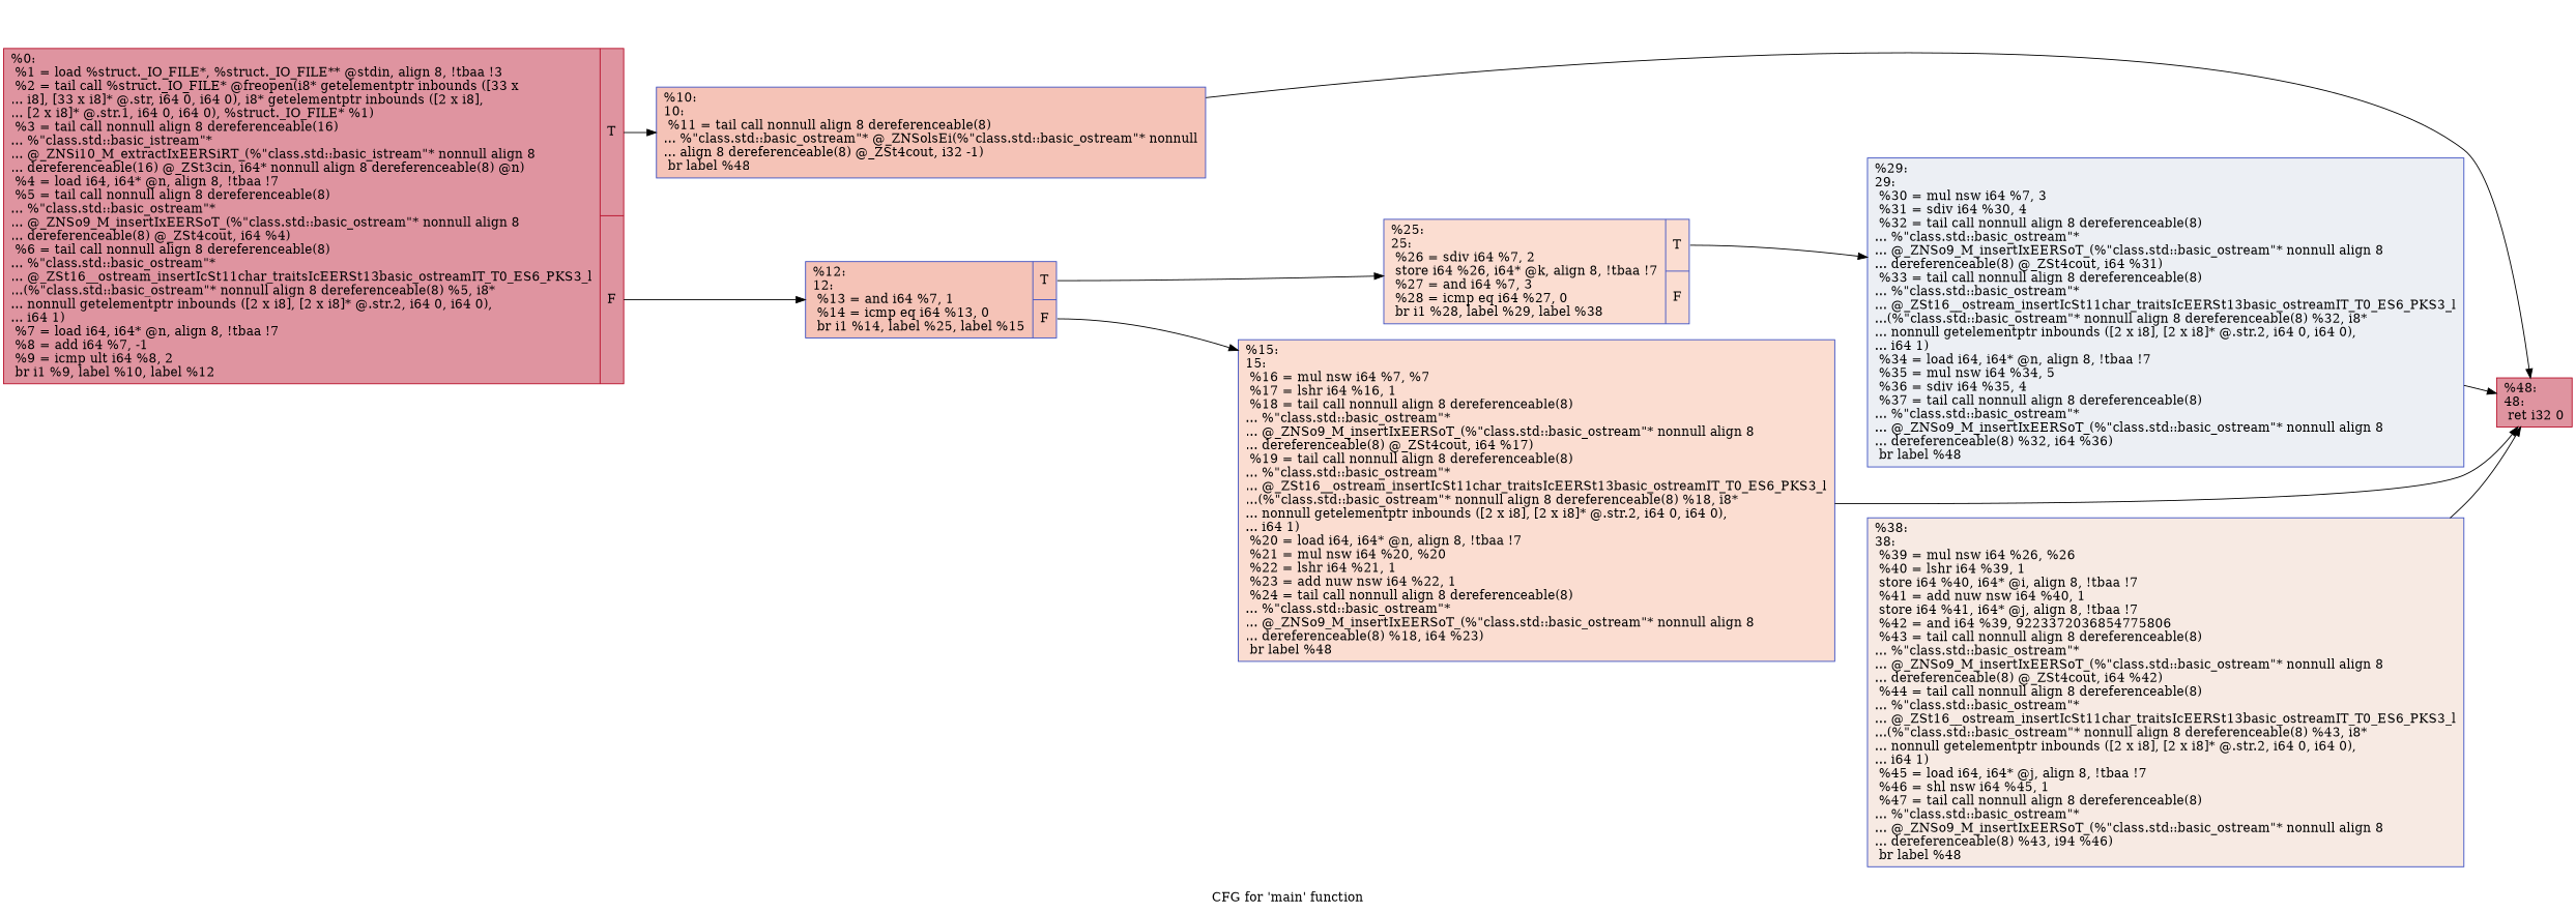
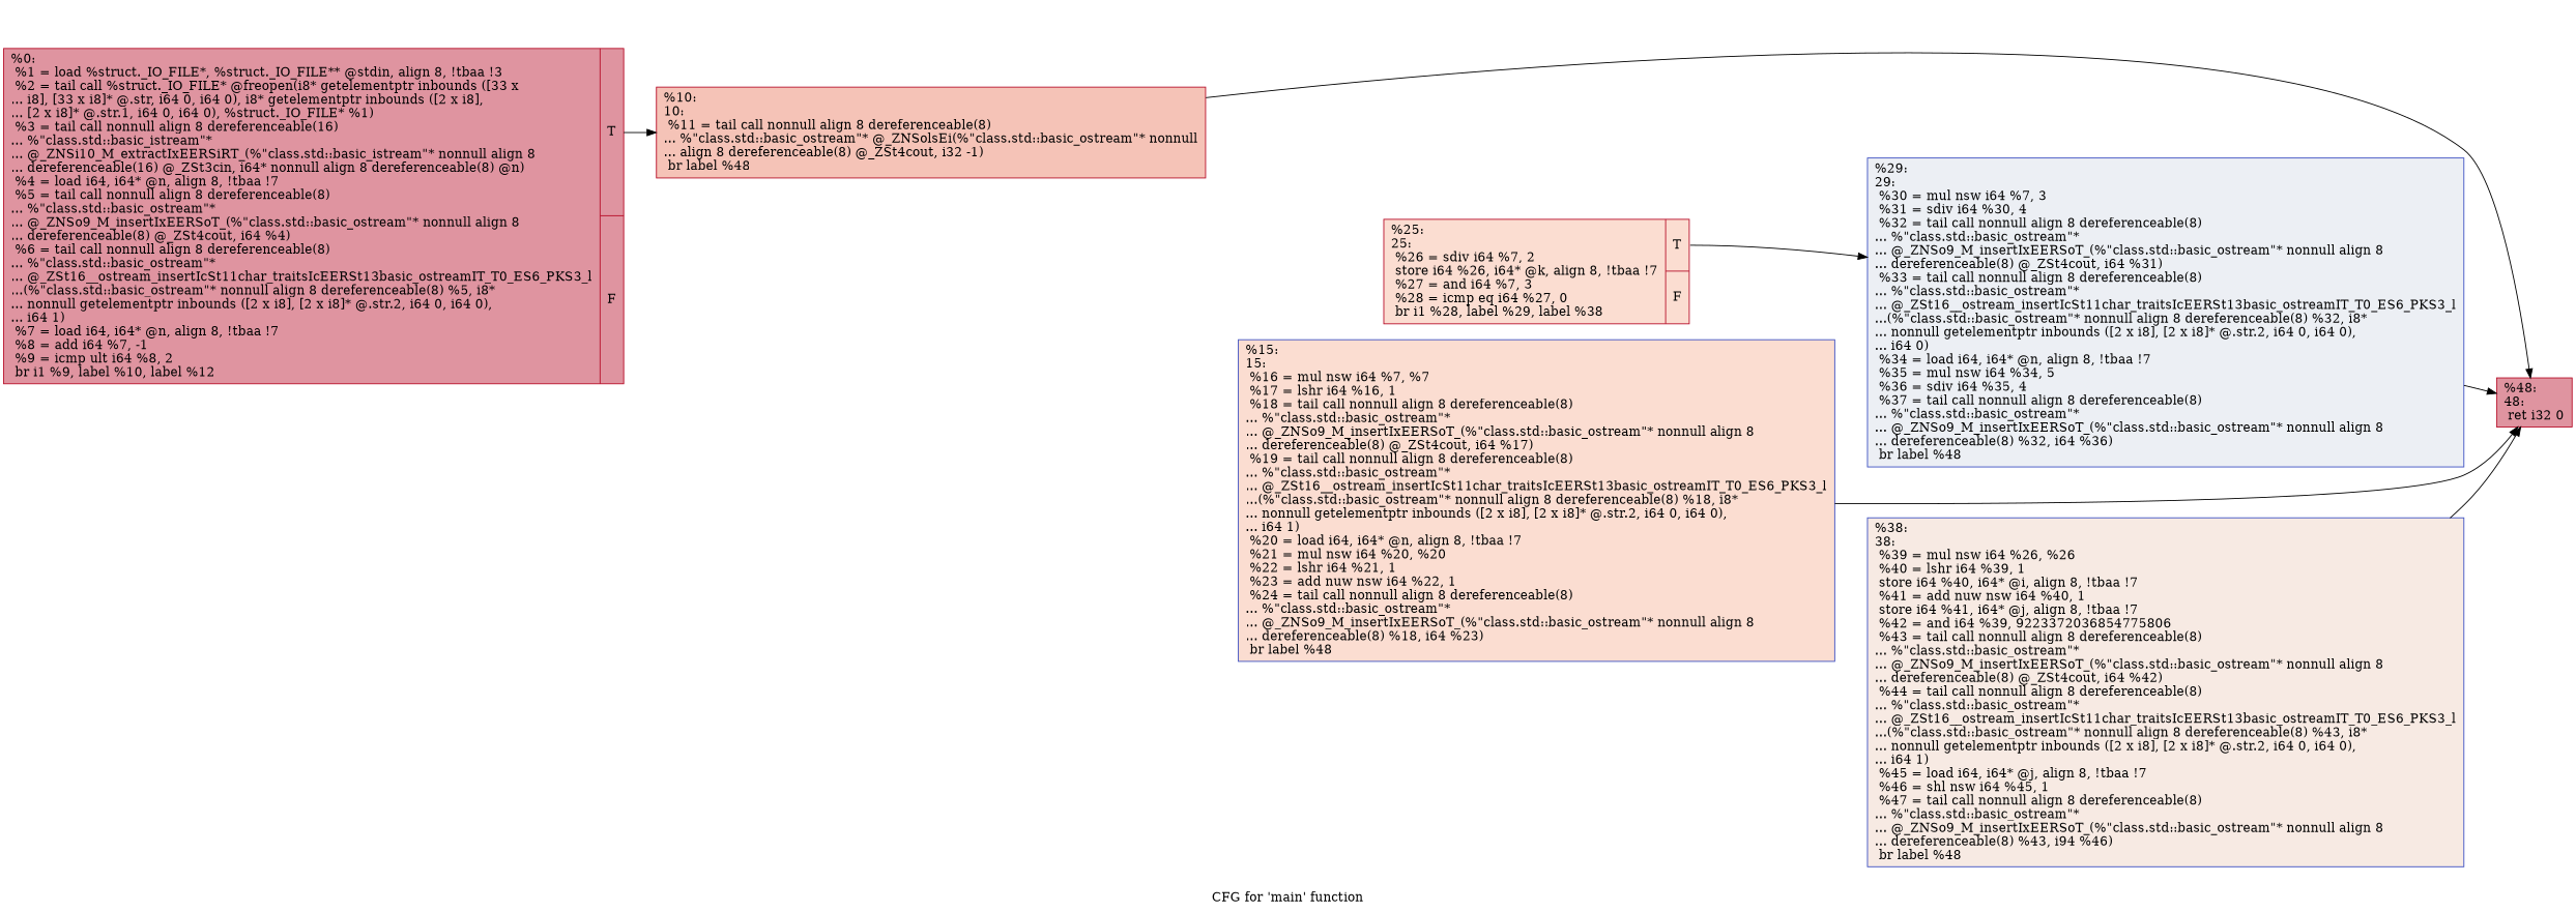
  digraph {
    label="CFG for 'main' function"
    rankdir=LR
    node [color="#3d50c3ff" fillcolor="#b70d2870" shape=record style=filled]
    n1 [color="#b70d28ff" label="{%0:\l  %1 = load %struct._IO_FILE*, %struct._IO_FILE** @stdin, align 8, !tbaa !3\l  %2 = tail call %struct._IO_FILE* @freopen(i8* getelementptr inbounds ([33 x\l... i8], [33 x i8]* @.str, i64 0, i64 0), i8* getelementptr inbounds ([2 x i8],\l... [2 x i8]* @.str.1, i64 0, i64 0), %struct._IO_FILE* %1)\l  %3 = tail call nonnull align 8 dereferenceable(16)\l... %\"class.std::basic_istream\"*\l... @_ZNSi10_M_extractIxEERSiRT_(%\"class.std::basic_istream\"* nonnull align 8\l... dereferenceable(16) @_ZSt3cin, i64* nonnull align 8 dereferenceable(8) @n)\l  %4 = load i64, i64* @n, align 8, !tbaa !7\l  %5 = tail call nonnull align 8 dereferenceable(8)\l... %\"class.std::basic_ostream\"*\l... @_ZNSo9_M_insertIxEERSoT_(%\"class.std::basic_ostream\"* nonnull align 8\l... dereferenceable(8) @_ZSt4cout, i64 %4)\l  %6 = tail call nonnull align 8 dereferenceable(8)\l... %\"class.std::basic_ostream\"*\l... @_ZSt16__ostream_insertIcSt11char_traitsIcEERSt13basic_ostreamIT_T0_ES6_PKS3_l\l...(%\"class.std::basic_ostream\"* nonnull align 8 dereferenceable(8) %5, i8*\l... nonnull getelementptr inbounds ([2 x i8], [2 x i8]* @.str.2, i64 0, i64 0),\l... i64 1)\l  %7 = load i64, i64* @n, align 8, !tbaa !7\l  %8 = add i64 %7, -1\l  %9 = icmp ult i64 %8, 2\l  br i1 %9, label %10, label %12\l|{<s0>T|<s1>F}}"]
-   n2 [fillcolor="#e8765c70" label="{%10:\l10:                                               \l  %11 = tail call nonnull align 8 dereferenceable(8)\l... %\"class.std::basic_ostream\"* @_ZNSolsEi(%\"class.std::basic_ostream\"* nonnull\l... align 8 dereferenceable(8) @_ZSt4cout, i32 -1)\l  br label %48\l}"]
-   n3 [fillcolor="#e8765c70" label="{%12:\l12:                                               \l  %13 = and i64 %7, 1\l  %14 = icmp eq i64 %13, 0\l  br i1 %14, label %25, label %15\l|{<s0>T|<s1>F}}"]
+   n2 [color="#b70d28ff" fillcolor="#e8765c70" label="{%10:\l10:                                               \l  %11 = tail call nonnull align 8 dereferenceable(8)\l... %\"class.std::basic_ostream\"* @_ZNSolsEi(%\"class.std::basic_ostream\"* nonnull\l... align 8 dereferenceable(8) @_ZSt4cout, i32 -1)\l  br label %48\l}"]
    n4 [color="#b70d28ff" label="{%48:\l48:                                               \l  ret i32 0\l}"]
-   n5 [fillcolor="#f7b39670" label="{%25:\l25:                                               \l  %26 = sdiv i64 %7, 2\l  store i64 %26, i64* @k, align 8, !tbaa !7\l  %27 = and i64 %7, 3\l  %28 = icmp eq i64 %27, 0\l  br i1 %28, label %29, label %38\l|{<s0>T|<s1>F}}"]
+   n5 [color="#b70d28ff" fillcolor="#f7b39670" label="{%25:\l25:                                               \l  %26 = sdiv i64 %7, 2\l  store i64 %26, i64* @k, align 8, !tbaa !7\l  %27 = and i64 %7, 3\l  %28 = icmp eq i64 %27, 0\l  br i1 %28, label %29, label %38\l|{<s0>T|<s1>F}}"]
    n6 [fillcolor="#f7b39670" label="{%15:\l15:                                               \l  %16 = mul nsw i64 %7, %7\l  %17 = lshr i64 %16, 1\l  %18 = tail call nonnull align 8 dereferenceable(8)\l... %\"class.std::basic_ostream\"*\l... @_ZNSo9_M_insertIxEERSoT_(%\"class.std::basic_ostream\"* nonnull align 8\l... dereferenceable(8) @_ZSt4cout, i64 %17)\l  %19 = tail call nonnull align 8 dereferenceable(8)\l... %\"class.std::basic_ostream\"*\l... @_ZSt16__ostream_insertIcSt11char_traitsIcEERSt13basic_ostreamIT_T0_ES6_PKS3_l\l...(%\"class.std::basic_ostream\"* nonnull align 8 dereferenceable(8) %18, i8*\l... nonnull getelementptr inbounds ([2 x i8], [2 x i8]* @.str.2, i64 0, i64 0),\l... i64 1)\l  %20 = load i64, i64* @n, align 8, !tbaa !7\l  %21 = mul nsw i64 %20, %20\l  %22 = lshr i64 %21, 1\l  %23 = add nuw nsw i64 %22, 1\l  %24 = tail call nonnull align 8 dereferenceable(8)\l... %\"class.std::basic_ostream\"*\l... @_ZNSo9_M_insertIxEERSoT_(%\"class.std::basic_ostream\"* nonnull align 8\l... dereferenceable(8) %18, i64 %23)\l  br label %48\l}"]
-   n7 [fillcolor="#d4dbe670" label="{%29:\l29:                                               \l  %30 = mul nsw i64 %7, 3\l  %31 = sdiv i64 %30, 4\l  %32 = tail call nonnull align 8 dereferenceable(8)\l... %\"class.std::basic_ostream\"*\l... @_ZNSo9_M_insertIxEERSoT_(%\"class.std::basic_ostream\"* nonnull align 8\l... dereferenceable(8) @_ZSt4cout, i64 %31)\l  %33 = tail call nonnull align 8 dereferenceable(8)\l... %\"class.std::basic_ostream\"*\l... @_ZSt16__ostream_insertIcSt11char_traitsIcEERSt13basic_ostreamIT_T0_ES6_PKS3_l\l...(%\"class.std::basic_ostream\"* nonnull align 8 dereferenceable(8) %32, i8*\l... nonnull getelementptr inbounds ([2 x i8], [2 x i8]* @.str.2, i64 0, i64 0),\l... i64 1)\l  %34 = load i64, i64* @n, align 8, !tbaa !7\l  %35 = mul nsw i64 %34, 5\l  %36 = sdiv i64 %35, 4\l  %37 = tail call nonnull align 8 dereferenceable(8)\l... %\"class.std::basic_ostream\"*\l... @_ZNSo9_M_insertIxEERSoT_(%\"class.std::basic_ostream\"* nonnull align 8\l... dereferenceable(8) %32, i64 %36)\l  br label %48\l}"]
+   n7 [fillcolor="#d4dbe670" label="{%29:\l29:                                               \l  %30 = mul nsw i64 %7, 3\l  %31 = sdiv i64 %30, 4\l  %32 = tail call nonnull align 8 dereferenceable(8)\l... %\"class.std::basic_ostream\"*\l... @_ZNSo9_M_insertIxEERSoT_(%\"class.std::basic_ostream\"* nonnull align 8\l... dereferenceable(8) @_ZSt4cout, i64 %31)\l  %33 = tail call nonnull align 8 dereferenceable(8)\l... %\"class.std::basic_ostream\"*\l... @_ZSt16__ostream_insertIcSt11char_traitsIcEERSt13basic_ostreamIT_T0_ES6_PKS3_l\l...(%\"class.std::basic_ostream\"* nonnull align 8 dereferenceable(8) %32, i8*\l... nonnull getelementptr inbounds ([2 x i8], [2 x i8]* @.str.2, i64 0, i64 0),\l... i64 0)\l  %34 = load i64, i64* @n, align 8, !tbaa !7\l  %35 = mul nsw i64 %34, 5\l  %36 = sdiv i64 %35, 4\l  %37 = tail call nonnull align 8 dereferenceable(8)\l... %\"class.std::basic_ostream\"*\l... @_ZNSo9_M_insertIxEERSoT_(%\"class.std::basic_ostream\"* nonnull align 8\l... dereferenceable(8) %32, i64 %36)\l  br label %48\l}"]
    n8 [fillcolor="#eed0c070" label="{%38:\l38:                                               \l  %39 = mul nsw i64 %26, %26\l  %40 = lshr i64 %39, 1\l  store i64 %40, i64* @i, align 8, !tbaa !7\l  %41 = add nuw nsw i64 %40, 1\l  store i64 %41, i64* @j, align 8, !tbaa !7\l  %42 = and i64 %39, 9223372036854775806\l  %43 = tail call nonnull align 8 dereferenceable(8)\l... %\"class.std::basic_ostream\"*\l... @_ZNSo9_M_insertIxEERSoT_(%\"class.std::basic_ostream\"* nonnull align 8\l... dereferenceable(8) @_ZSt4cout, i64 %42)\l  %44 = tail call nonnull align 8 dereferenceable(8)\l... %\"class.std::basic_ostream\"*\l... @_ZSt16__ostream_insertIcSt11char_traitsIcEERSt13basic_ostreamIT_T0_ES6_PKS3_l\l...(%\"class.std::basic_ostream\"* nonnull align 8 dereferenceable(8) %43, i8*\l... nonnull getelementptr inbounds ([2 x i8], [2 x i8]* @.str.2, i64 0, i64 0),\l... i64 1)\l  %45 = load i64, i64* @j, align 8, !tbaa !7\l  %46 = shl nsw i64 %45, 1\l  %47 = tail call nonnull align 8 dereferenceable(8)\l... %\"class.std::basic_ostream\"*\l... @_ZNSo9_M_insertIxEERSoT_(%\"class.std::basic_ostream\"* nonnull align 8\l... dereferenceable(8) %43, i94 %46)\l  br label %48\l}"]
    n1 -> n2 [tailport=s0]
-   n1 -> n3 [tailport=s1]
    n2 -> n4
-   n3 -> n5 [tailport=s0]
-   n3 -> n6 [tailport=s1]
    n5 -> n7 [tailport=s0]
    n6 -> n4
    n7 -> n4
    n8 -> n4
  }
